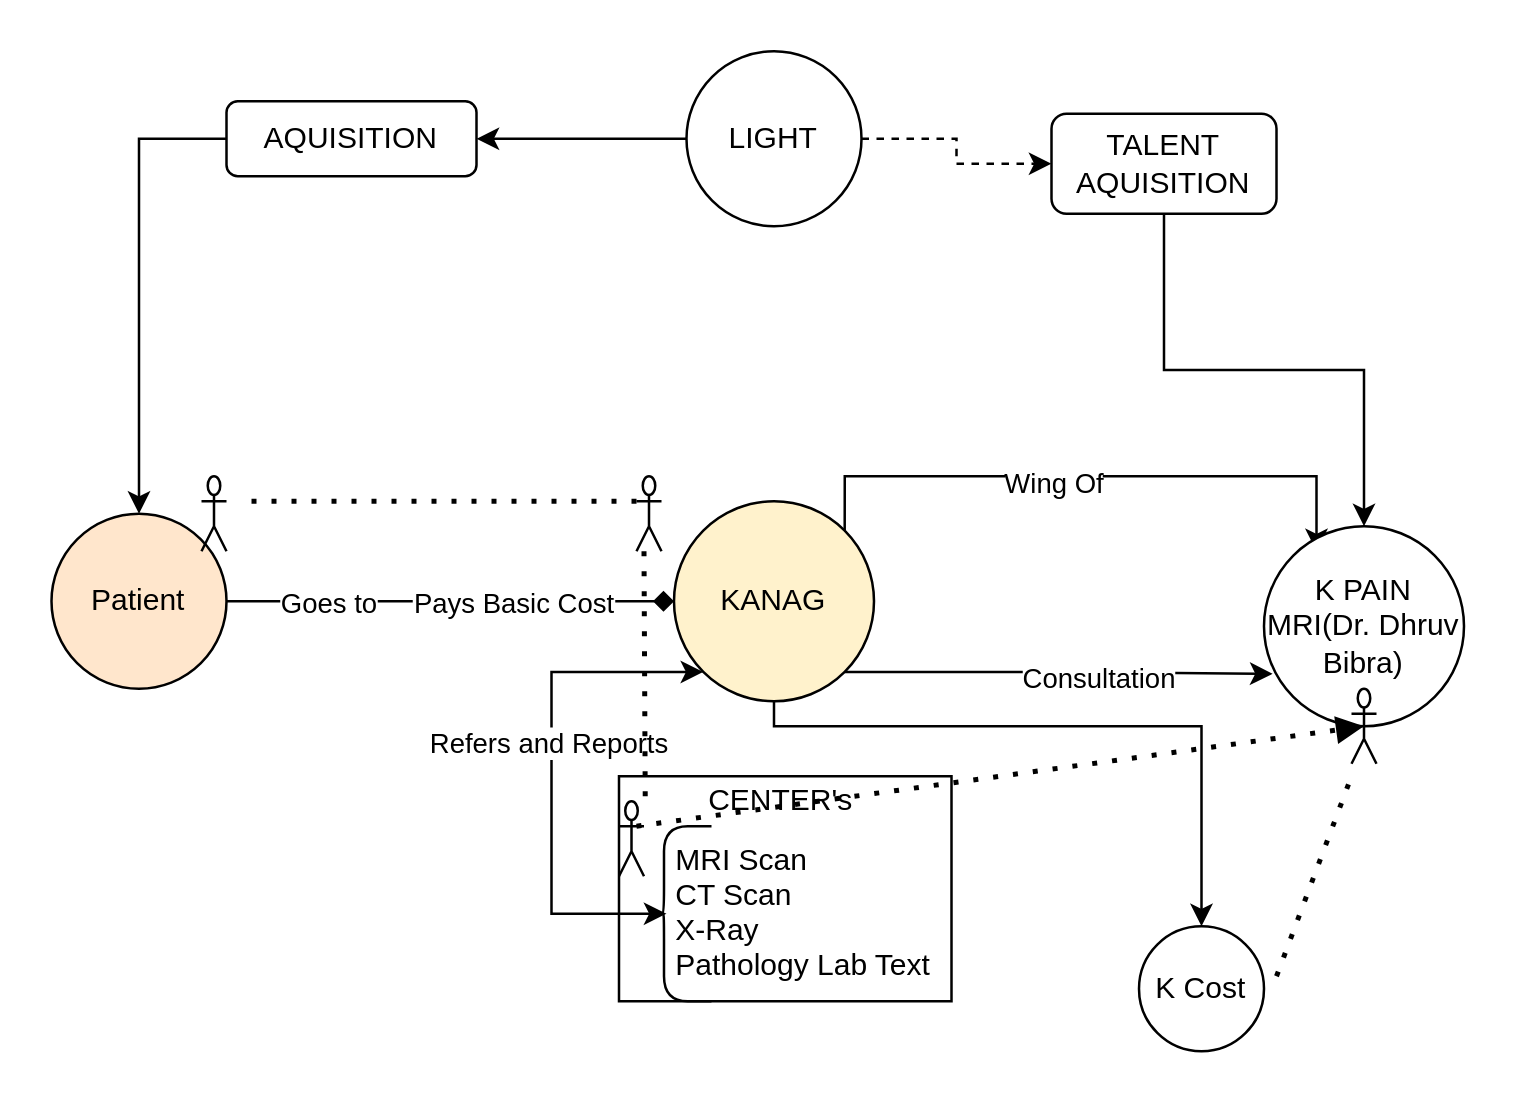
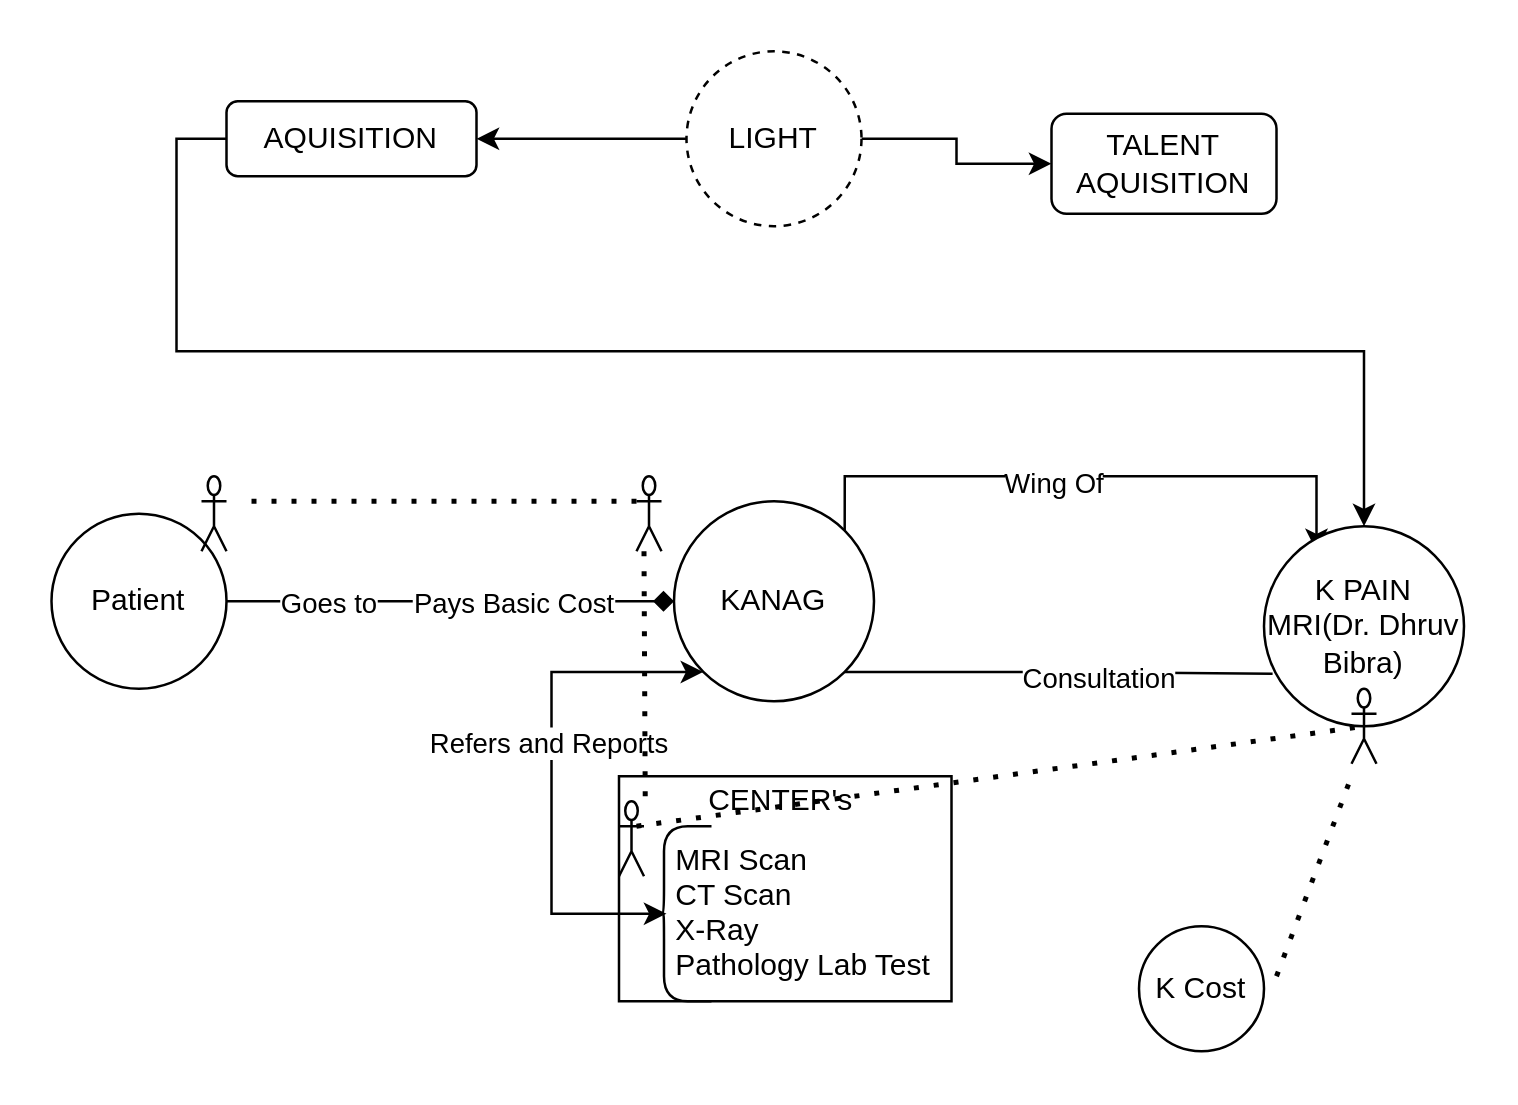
  <mxCell id="0" />
  <mxCell id="1" parent="0" />
  <mxCell id="2" value="" style="rounded=0;whiteSpace=wrap;html=1;" vertex="1" parent="1"><mxGeometry x="247" y="310" width="133" height="90" as="geometry" /></mxCell>
  <mxCell id="3" style="edgeStyle=orthogonalEdgeStyle;rounded=0;orthogonalLoop=1;jettySize=auto;html=1;entryX=1;entryY=0;entryDx=0;entryDy=0;exitX=1;exitY=0;exitDx=0;exitDy=0;" edge="1" parent="1" source="11"><mxGeometry relative="1" as="geometry"><mxPoint x="526" y="220" as="targetPoint" /><Array as="points"><mxPoint x="337" y="190" /><mxPoint x="526" y="190" /></Array></mxGeometry></mxCell>
  <mxCell id="4" value="Wing Of" style="edgeLabel;html=1;align=center;verticalAlign=middle;resizable=0;points=[];" vertex="1" connectable="0" parent="3"><mxGeometry x="-0.124" y="-2" relative="1" as="geometry"><mxPoint as="offset" /></mxGeometry></mxCell>
  <mxCell id="5" style="edgeStyle=orthogonalEdgeStyle;rounded=0;orthogonalLoop=1;jettySize=auto;html=1;exitX=0;exitY=1;exitDx=0;exitDy=0;entryX=0.1;entryY=0.5;entryDx=0;entryDy=0;entryPerimeter=0;startArrow=classic;startFill=1;" edge="1" parent="1" source="11" target="24"><mxGeometry relative="1" as="geometry"><Array as="points"><mxPoint x="220" y="268" /><mxPoint x="220" y="365" /></Array></mxGeometry></mxCell>
  <mxCell id="6" value="Refers and Reports" style="edgeLabel;html=1;align=center;verticalAlign=middle;resizable=0;points=[];" vertex="1" connectable="0" parent="5"><mxGeometry x="-0.123" y="-2" relative="1" as="geometry"><mxPoint as="offset" /></mxGeometry></mxCell>
- <mxCell id="7" style="edgeStyle=orthogonalEdgeStyle;rounded=0;orthogonalLoop=1;jettySize=auto;html=1;exitX=1;exitY=1;exitDx=0;exitDy=0;entryX=0.043;entryY=0.738;entryDx=0;entryDy=0;entryPerimeter=0;startArrow=none;startFill=0;" edge="1" parent="1" source="11" target="12"><mxGeometry relative="1" as="geometry" /></mxCell>
+ <mxCell id="7" style="edgeStyle=orthogonalEdgeStyle;rounded=0;orthogonalLoop=1;jettySize=auto;html=1;exitX=1;exitY=1;exitDx=0;exitDy=0;entryX=0.043;entryY=0.738;entryDx=0;entryDy=0;entryPerimeter=0;startArrow=none;startFill=0;endArrow=none;" edge="1" parent="1" source="11" target="12"><mxGeometry relative="1" as="geometry" /></mxCell>
  <mxCell id="8" value="Text" style="edgeLabel;html=1;align=center;verticalAlign=middle;resizable=0;points=[];" vertex="1" connectable="0" parent="7"><mxGeometry x="0.162" y="-1" relative="1" as="geometry"><mxPoint as="offset" /></mxGeometry></mxCell>
  <mxCell id="9" value="Consultation" style="edgeLabel;html=1;align=center;verticalAlign=middle;resizable=0;points=[];" vertex="1" connectable="0" parent="7"><mxGeometry x="0.185" y="-1" relative="1" as="geometry"><mxPoint as="offset" /></mxGeometry></mxCell>
- <mxCell id="10" style="edgeStyle=orthogonalEdgeStyle;rounded=0;orthogonalLoop=1;jettySize=auto;html=1;exitX=0.5;exitY=1;exitDx=0;exitDy=0;startArrow=none;startFill=0;entryX=0.5;entryY=0;entryDx=0;entryDy=0;" edge="1" parent="1" source="11" target="34"><mxGeometry relative="1" as="geometry"><mxPoint x="450" y="330" as="targetPoint" /><Array as="points"><mxPoint x="309" y="290" /><mxPoint x="480" y="290" /></Array></mxGeometry></mxCell>
- <mxCell id="11" value="KANAG" style="ellipse;whiteSpace=wrap;html=1;aspect=fixed;fillColor=#fff2cc;" vertex="1" parent="1"><mxGeometry x="269" y="200" width="80" height="80" as="geometry" /></mxCell>
+ <mxCell id="11" value="KANAG" style="ellipse;whiteSpace=wrap;html=1;aspect=fixed;" vertex="1" parent="1"><mxGeometry x="269" y="200" width="80" height="80" as="geometry" /></mxCell>
  <mxCell id="12" value="K PAIN MRI(Dr. Dhruv Bibra)" style="ellipse;whiteSpace=wrap;html=1;aspect=fixed;" vertex="1" parent="1"><mxGeometry x="505" y="210" width="80" height="80" as="geometry" /></mxCell>
  <mxCell id="13" style="edgeStyle=orthogonalEdgeStyle;rounded=0;orthogonalLoop=1;jettySize=auto;html=1;exitX=1;exitY=0.5;exitDx=0;exitDy=0;entryX=0;entryY=0.5;entryDx=0;entryDy=0;endArrow=diamond;" edge="1" parent="1" source="16" target="11"><mxGeometry relative="1" as="geometry" /></mxCell>
  <mxCell id="14" value="Goes to" style="edgeLabel;html=1;align=center;verticalAlign=middle;resizable=0;points=[];" vertex="1" connectable="0" parent="13"><mxGeometry x="0.272" relative="1" as="geometry"><mxPoint x="-74" as="offset" /></mxGeometry></mxCell>
  <mxCell id="15" value="Pays Basic Cost" style="edgeLabel;html=1;align=center;verticalAlign=middle;resizable=0;points=[];" vertex="1" connectable="0" parent="13"><mxGeometry x="0.278" relative="1" as="geometry"><mxPoint as="offset" /></mxGeometry></mxCell>
- <mxCell id="16" value="Patient" style="ellipse;whiteSpace=wrap;html=1;aspect=fixed;fillColor=#ffe6cc;" vertex="1" parent="1"><mxGeometry x="20" y="205" width="70" height="70" as="geometry" /></mxCell>
+ <mxCell id="16" value="Patient" style="ellipse;whiteSpace=wrap;html=1;aspect=fixed;" vertex="1" parent="1"><mxGeometry x="20" y="205" width="70" height="70" as="geometry" /></mxCell>
  <mxCell id="17" style="edgeStyle=orthogonalEdgeStyle;rounded=0;orthogonalLoop=1;jettySize=auto;html=1;exitX=0;exitY=0.5;exitDx=0;exitDy=0;" edge="1" parent="1" source="19"><mxGeometry relative="1" as="geometry"><mxPoint x="190" y="55" as="targetPoint" /></mxGeometry></mxCell>
- <mxCell id="18" style="edgeStyle=orthogonalEdgeStyle;rounded=0;orthogonalLoop=1;jettySize=auto;html=1;exitX=1;exitY=0.5;exitDx=0;exitDy=0;entryX=0;entryY=0.5;entryDx=0;entryDy=0;dashed=1;" edge="1" parent="1" source="19" target="23"><mxGeometry relative="1" as="geometry"><mxPoint x="440" y="55" as="targetPoint" /></mxGeometry></mxCell>
- <mxCell id="19" value="LIGHT" style="ellipse;whiteSpace=wrap;html=1;aspect=fixed;" vertex="1" parent="1"><mxGeometry x="274" y="20" width="70" height="70" as="geometry" /></mxCell>
- <mxCell id="20" style="edgeStyle=orthogonalEdgeStyle;rounded=0;orthogonalLoop=1;jettySize=auto;html=1;exitX=0;exitY=0.5;exitDx=0;exitDy=0;entryX=0.5;entryY=0;entryDx=0;entryDy=0;" edge="1" parent="1" source="21" target="16"><mxGeometry relative="1" as="geometry" /></mxCell>
+ <mxCell id="18" style="edgeStyle=orthogonalEdgeStyle;rounded=0;orthogonalLoop=1;jettySize=auto;html=1;exitX=1;exitY=0.5;exitDx=0;exitDy=0;entryX=0;entryY=0.5;entryDx=0;entryDy=0;" edge="1" parent="1" source="19" target="23"><mxGeometry relative="1" as="geometry"><mxPoint x="440" y="55" as="targetPoint" /></mxGeometry></mxCell>
+ <mxCell id="19" value="LIGHT" style="ellipse;whiteSpace=wrap;html=1;aspect=fixed;dashed=1;" vertex="1" parent="1"><mxGeometry x="274" y="20" width="70" height="70" as="geometry" /></mxCell>
+ <mxCell id="20" style="edgeStyle=orthogonalEdgeStyle;rounded=0;orthogonalLoop=1;jettySize=auto;html=1;exitX=0;exitY=0.5;exitDx=0;exitDy=0;" edge="1" parent="1" source="21" target="12"><mxGeometry relative="1" as="geometry" /></mxCell>
  <mxCell id="21" value="AQUISITION" style="rounded=1;whiteSpace=wrap;html=1;" vertex="1" parent="1"><mxGeometry x="90" y="40" width="100" height="30" as="geometry" /></mxCell>
- <mxCell id="22" style="edgeStyle=orthogonalEdgeStyle;rounded=0;orthogonalLoop=1;jettySize=auto;html=1;exitX=0.5;exitY=1;exitDx=0;exitDy=0;" edge="1" parent="1" source="23" target="12"><mxGeometry relative="1" as="geometry" /></mxCell>
  <mxCell id="23" value="TALENT AQUISITION" style="rounded=1;whiteSpace=wrap;html=1;" vertex="1" parent="1"><mxGeometry x="420" y="45" width="90" height="40" as="geometry" /></mxCell>
  <mxCell id="24" value="" style="shape=curlyBracket;whiteSpace=wrap;html=1;rounded=1;size=0.05;" vertex="1" parent="1"><mxGeometry x="264" y="330" width="20" height="70" as="geometry" /></mxCell>
- <mxCell id="25" value="MRI Scan&#10;CT Scan&#10;X-Ray&#10;Pathology Lab Text" style="text;strokeColor=none;fillColor=none;align=left;verticalAlign=top;spacingLeft=4;spacingRight=4;overflow=hidden;rotatable=0;points=[[0,0.5],[1,0.5]];portConstraint=eastwest;" vertex="1" parent="1"><mxGeometry x="264" y="330" width="116" height="70" as="geometry" /></mxCell>
+ <mxCell id="25" value="MRI Scan&#10;CT Scan&#10;X-Ray&#10;Pathology Lab Test" style="text;strokeColor=none;fillColor=none;align=left;verticalAlign=top;spacingLeft=4;spacingRight=4;overflow=hidden;rotatable=0;points=[[0,0.5],[1,0.5]];portConstraint=eastwest;" vertex="1" parent="1"><mxGeometry x="264" y="330" width="116" height="70" as="geometry" /></mxCell>
  <mxCell id="26" value="CENTER's" style="text;html=1;strokeColor=none;fillColor=none;align=center;verticalAlign=middle;whiteSpace=wrap;rounded=0;" vertex="1" parent="1"><mxGeometry x="254" y="310" width="116" height="20" as="geometry" /></mxCell>
  <mxCell id="27" value="" style="shape=umlActor;verticalLabelPosition=bottom;verticalAlign=top;html=1;outlineConnect=0;" vertex="1" parent="1"><mxGeometry x="80" y="190" width="10" height="30" as="geometry" /></mxCell>
  <mxCell id="28" value="" style="endArrow=none;dashed=1;html=1;dashPattern=1 3;strokeWidth=2;" edge="1" parent="1"><mxGeometry width="50" height="50" relative="1" as="geometry"><mxPoint x="100" y="200" as="sourcePoint" /><mxPoint x="260" y="200" as="targetPoint" /></mxGeometry></mxCell>
  <mxCell id="29" value="" style="shape=umlActor;verticalLabelPosition=bottom;verticalAlign=top;html=1;outlineConnect=0;" vertex="1" parent="1"><mxGeometry x="540" y="275" width="10" height="30" as="geometry" /></mxCell>
  <mxCell id="30" value="" style="shape=umlActor;verticalLabelPosition=bottom;verticalAlign=top;html=1;outlineConnect=0;" vertex="1" parent="1"><mxGeometry x="247" y="320" width="10" height="30" as="geometry" /></mxCell>
  <mxCell id="31" value="" style="shape=umlActor;verticalLabelPosition=bottom;verticalAlign=top;html=1;outlineConnect=0;" vertex="1" parent="1"><mxGeometry x="254" y="190" width="10" height="30" as="geometry" /></mxCell>
  <mxCell id="32" value="" style="endArrow=none;dashed=1;html=1;dashPattern=1 3;strokeWidth=2;" edge="1" parent="1"><mxGeometry width="50" height="50" relative="1" as="geometry"><mxPoint x="257" y="220" as="sourcePoint" /><mxPoint x="257.5" y="320" as="targetPoint" /></mxGeometry></mxCell>
- <mxCell id="33" value="" style="endArrow=block;dashed=1;html=1;dashPattern=1 3;strokeWidth=2;exitX=0;exitY=1;exitDx=0;exitDy=0;entryX=0.5;entryY=1;entryDx=0;entryDy=0;" edge="1" parent="1" source="26" target="12"><mxGeometry width="50" height="50" relative="1" as="geometry"><mxPoint x="440" y="370" as="sourcePoint" /><mxPoint x="490" y="320" as="targetPoint" /></mxGeometry></mxCell>
+ <mxCell id="33" value="" style="endArrow=none;dashed=1;html=1;dashPattern=1 3;strokeWidth=2;exitX=0;exitY=1;exitDx=0;exitDy=0;entryX=0.5;entryY=1;entryDx=0;entryDy=0;" edge="1" parent="1" source="26" target="12"><mxGeometry width="50" height="50" relative="1" as="geometry"><mxPoint x="440" y="370" as="sourcePoint" /><mxPoint x="490" y="320" as="targetPoint" /></mxGeometry></mxCell>
  <mxCell id="34" value="K Cost" style="ellipse;whiteSpace=wrap;html=1;aspect=fixed;" vertex="1" parent="1"><mxGeometry x="455" y="370" width="50" height="50" as="geometry" /></mxCell>
  <mxCell id="35" value="" style="endArrow=none;dashed=1;html=1;dashPattern=1 3;strokeWidth=2;" edge="1" parent="1"><mxGeometry width="50" height="50" relative="1" as="geometry"><mxPoint x="510" y="390" as="sourcePoint" /><mxPoint x="540" y="310" as="targetPoint" /></mxGeometry></mxCell>
